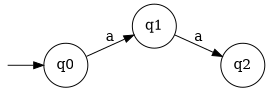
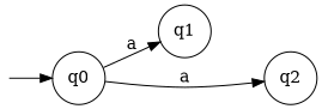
  digraph {
    rankdir=LR
    node [color=black fontcolor=black shape=circle]
    start [color=white fontcolor=white shape=point]
    q0
    q1
    q2
    start -> q0
    q0 -> q1 [label=a]
-   q1 -> q2 [label=a]
+   q0 -> q2 [label=a]
  }
